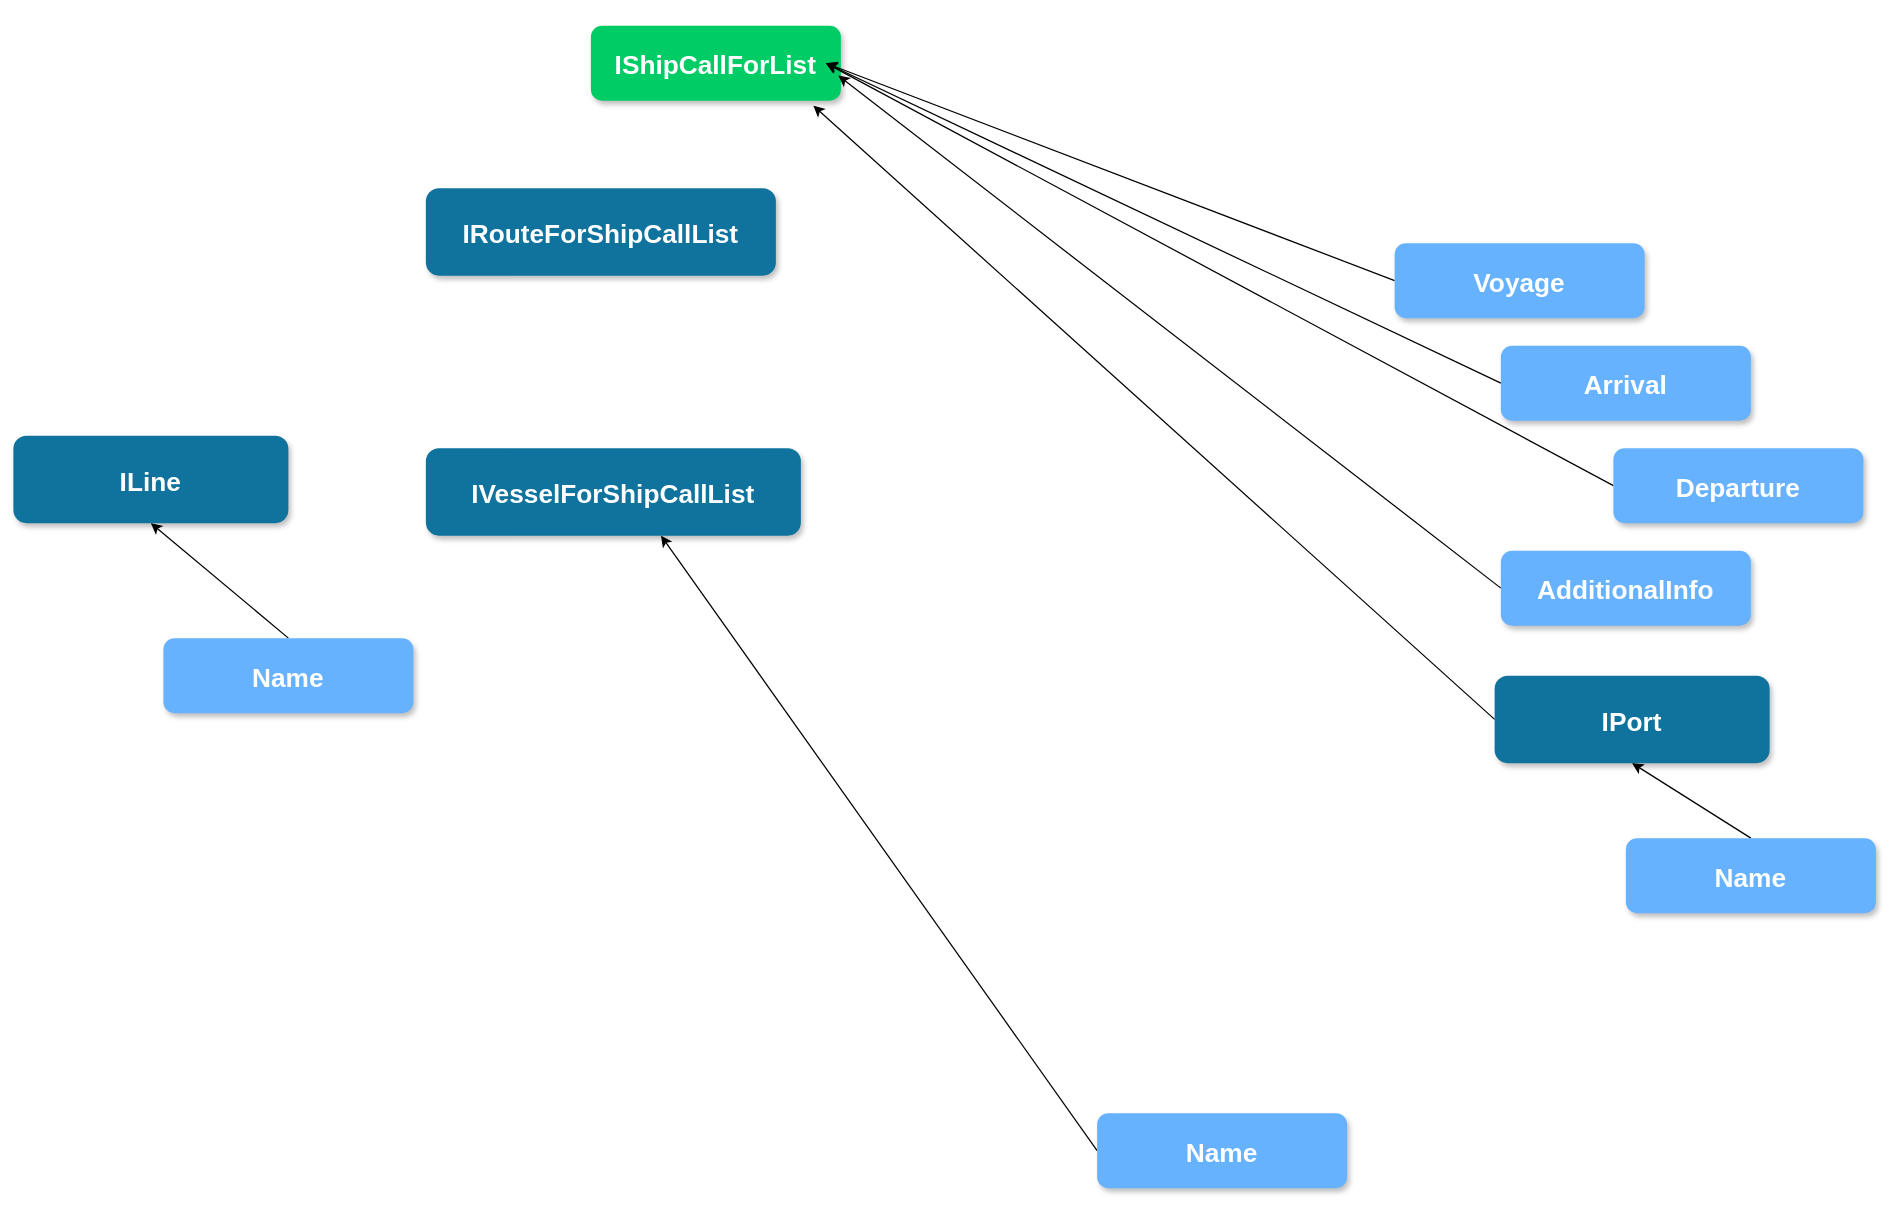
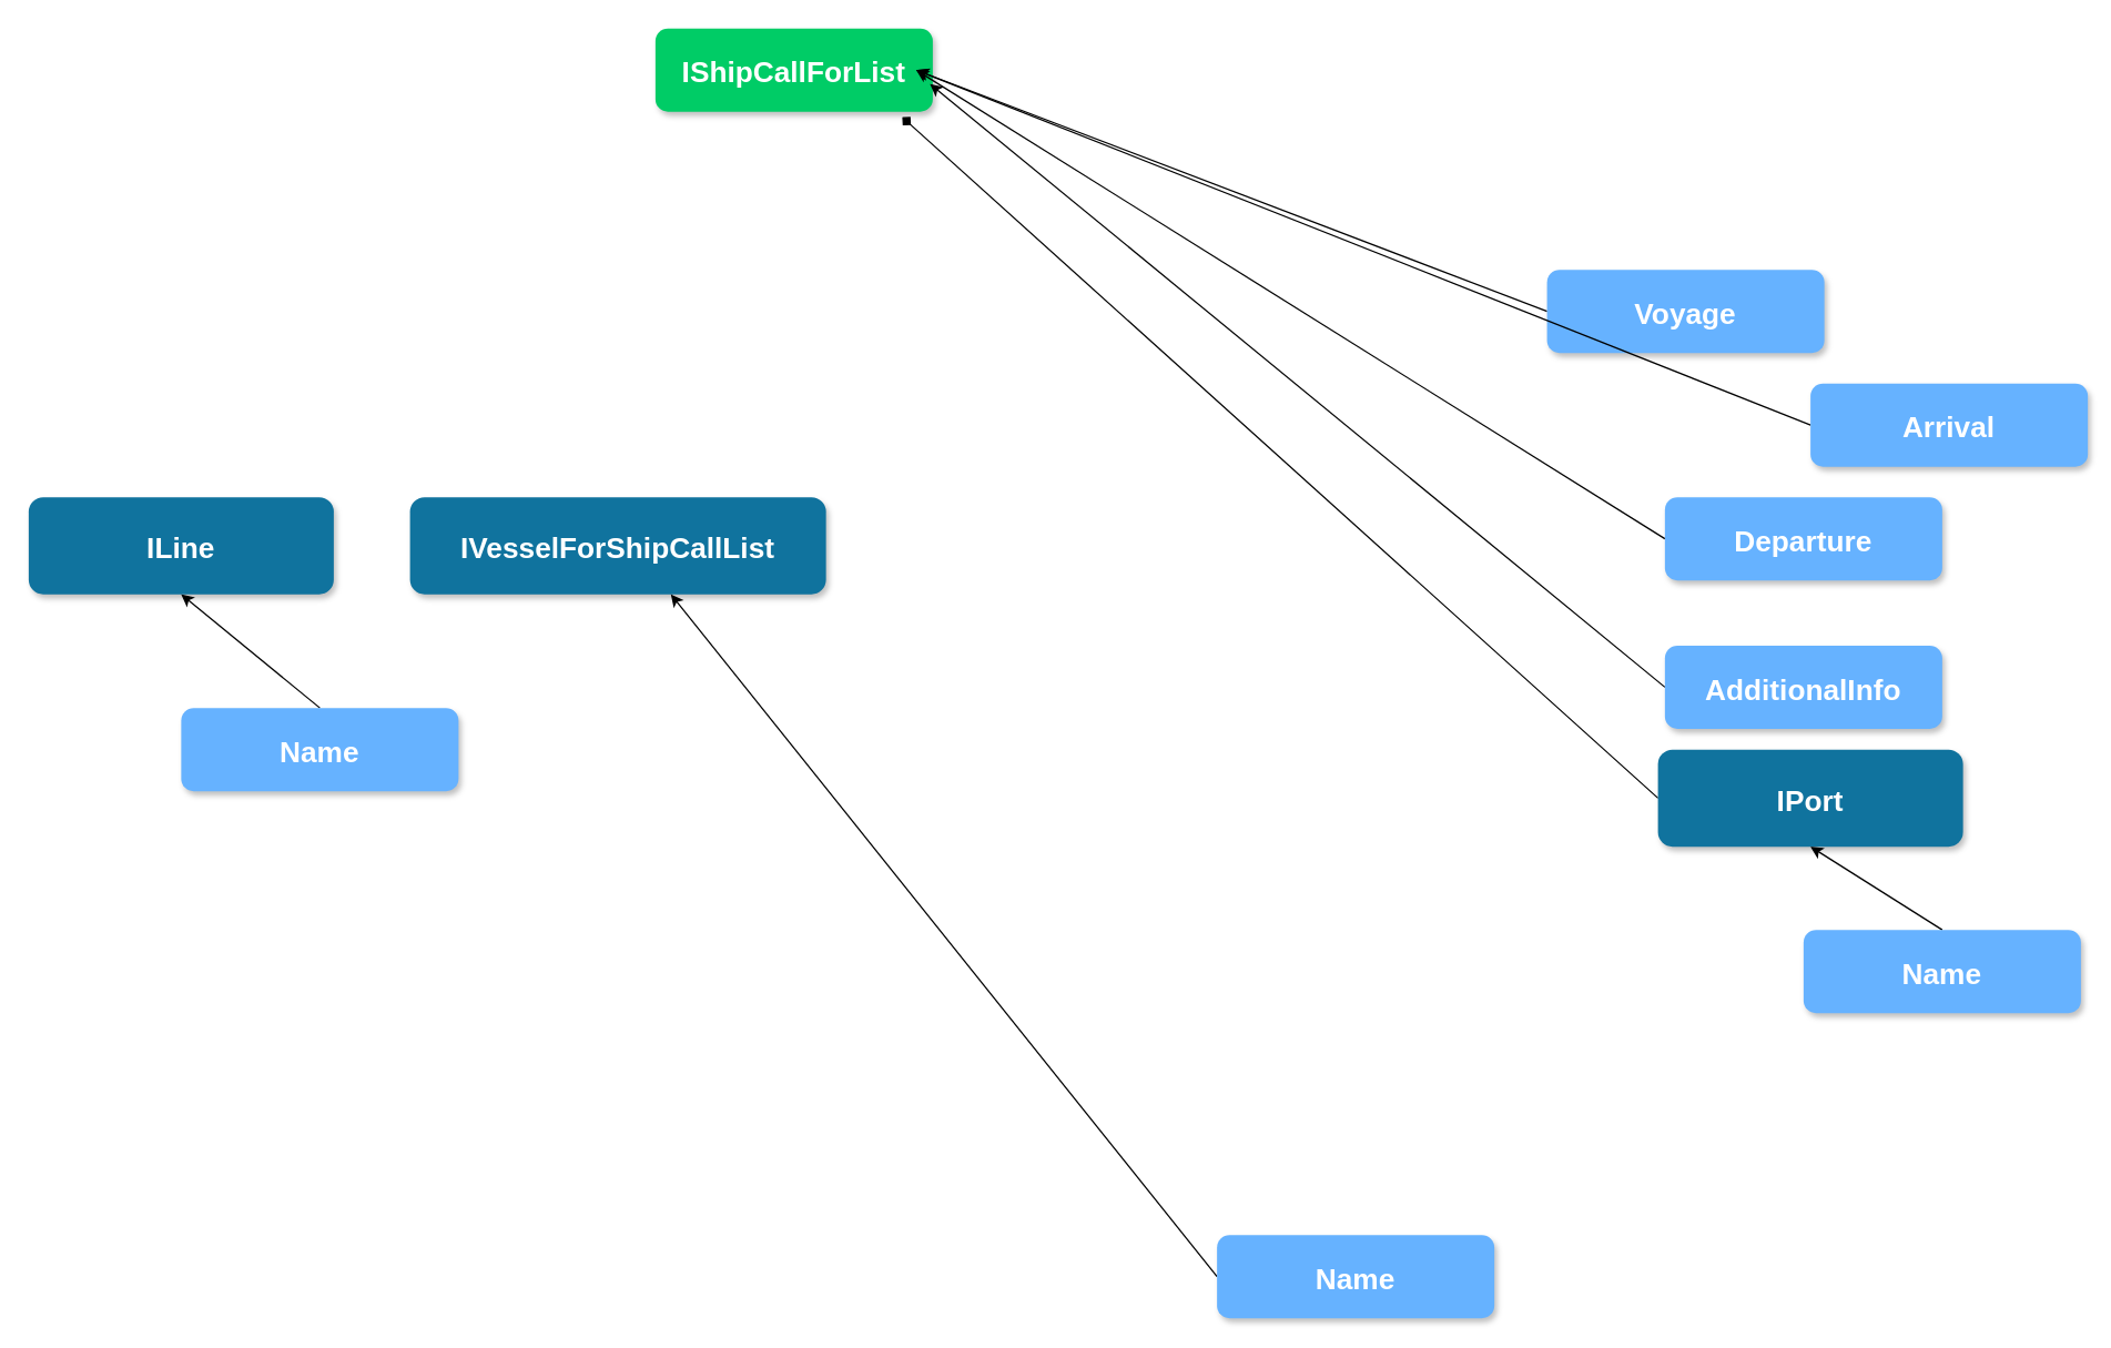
  <mxCell id="0" />
  <mxCell id="1" parent="0" />
  <mxCell id="2" value="IShipCallForList" style="rounded=1;fillColor=#00CC66;strokeColor=none;shadow=1;gradientColor=none;fontStyle=1;fontColor=#FFFFFF;fontSize=21&#10;;" parent="1" vertex="1"><mxGeometry x="472" y="20" width="200" height="60" as="geometry" /></mxCell>
- <mxCell id="3" value="IRouteForShipCallList" style="rounded=1;fillColor=#10739E;strokeColor=none;shadow=1;gradientColor=none;fontStyle=1;fontColor=#FFFFFF;fontSize=21&#10;;" parent="1" vertex="1"><mxGeometry x="340" y="150" width="280" height="70" as="geometry" /></mxCell>
  <mxCell id="4" style="edgeStyle=none;rounded=0;orthogonalLoop=1;jettySize=auto;html=1;exitX=0;exitY=0.5;exitDx=0;exitDy=0;" parent="1" source="5" edge="1"><mxGeometry relative="1" as="geometry"><mxPoint x="660" y="50" as="targetPoint" /></mxGeometry></mxCell>
  <mxCell id="5" value="Voyage" style="rounded=1;fillColor=#66B2FF;strokeColor=none;shadow=1;gradientColor=none;fontStyle=1;fontColor=#FFFFFF;fontSize=21&#10;;" parent="1" vertex="1"><mxGeometry x="1115" y="194" width="200" height="60" as="geometry" /></mxCell>
  <mxCell id="6" style="edgeStyle=none;rounded=0;orthogonalLoop=1;jettySize=auto;html=1;exitX=0;exitY=0.5;exitDx=0;exitDy=0;" parent="1" source="7" edge="1"><mxGeometry relative="1" as="geometry"><mxPoint x="660" y="50" as="targetPoint" /></mxGeometry></mxCell>
- <mxCell id="7" value="Arrival" style="rounded=1;fillColor=#66B2FF;strokeColor=none;shadow=1;gradientColor=none;fontStyle=1;fontColor=#FFFFFF;fontSize=21&#10;;" parent="1" vertex="1"><mxGeometry x="1200" y="276" width="200" height="60" as="geometry" /></mxCell>
+ <mxCell id="7" value="Arrival" style="rounded=1;fillColor=#66B2FF;strokeColor=none;shadow=1;gradientColor=none;fontStyle=1;fontColor=#FFFFFF;fontSize=21&#10;;" parent="1" vertex="1"><mxGeometry x="1305" y="276" width="200" height="60" as="geometry" /></mxCell>
  <mxCell id="8" style="edgeStyle=none;rounded=0;orthogonalLoop=1;jettySize=auto;html=1;exitX=0;exitY=0.5;exitDx=0;exitDy=0;" parent="1" source="9" edge="1"><mxGeometry relative="1" as="geometry"><mxPoint x="660" y="50" as="targetPoint" /></mxGeometry></mxCell>
- <mxCell id="9" value="Departure" style="rounded=1;fillColor=#66B2FF;strokeColor=none;shadow=1;gradientColor=none;fontStyle=1;fontColor=#FFFFFF;fontSize=21&#10;;" parent="1" vertex="1"><mxGeometry x="1290" y="358" width="200" height="60" as="geometry" /></mxCell>
+ <mxCell id="9" value="Departure" style="rounded=1;fillColor=#66B2FF;strokeColor=none;shadow=1;gradientColor=none;fontStyle=1;fontColor=#FFFFFF;fontSize=21&#10;;" parent="1" vertex="1"><mxGeometry x="1200" y="358" width="200" height="60" as="geometry" /></mxCell>
  <mxCell id="10" style="edgeStyle=none;rounded=0;orthogonalLoop=1;jettySize=auto;html=1;exitX=0;exitY=0.5;exitDx=0;exitDy=0;" parent="1" source="11" edge="1"><mxGeometry relative="1" as="geometry"><mxPoint x="670" y="60" as="targetPoint" /></mxGeometry></mxCell>
- <mxCell id="11" value="AdditionalInfo" style="rounded=1;fillColor=#66B2FF;strokeColor=none;shadow=1;gradientColor=none;fontStyle=1;fontColor=#FFFFFF;fontSize=21&#10;;" parent="1" vertex="1"><mxGeometry x="1200" y="440" width="200" height="60" as="geometry" /></mxCell>
+ <mxCell id="11" value="AdditionalInfo" style="rounded=1;fillColor=#66B2FF;strokeColor=none;shadow=1;gradientColor=none;fontStyle=1;fontColor=#FFFFFF;fontSize=21&#10;;" parent="1" vertex="1"><mxGeometry x="1200" y="465" width="200" height="60" as="geometry" /></mxCell>
  <mxCell id="12" style="edgeStyle=none;rounded=0;orthogonalLoop=1;jettySize=auto;html=1;entryX=0;entryY=0.75;entryDx=0;entryDy=0;" parent="1" edge="1"><mxGeometry relative="1" as="geometry"><mxPoint x="1200" y="157" as="sourcePoint" /><mxPoint x="1200" y="157" as="targetPoint" /></mxGeometry></mxCell>
- <mxCell id="13" value="ILine" style="rounded=1;fillColor=#10739E;strokeColor=none;shadow=1;gradientColor=none;fontStyle=1;fontColor=#FFFFFF;fontSize=21&#10;;" parent="1" vertex="1"><mxGeometry x="10" y="348" width="220" height="70" as="geometry" /></mxCell>
- <mxCell id="14" value="IVesselForShipCallList" style="rounded=1;fillColor=#10739E;strokeColor=none;shadow=1;gradientColor=none;fontStyle=1;fontColor=#FFFFFF;fontSize=21&#10;;" parent="1" vertex="1"><mxGeometry x="340" y="358" width="300" height="70" as="geometry" /></mxCell>
- <mxCell id="15" style="edgeStyle=none;rounded=0;orthogonalLoop=1;jettySize=auto;html=1;exitX=0;exitY=0.5;exitDx=0;exitDy=0;entryX=0.89;entryY=1.067;entryDx=0;entryDy=0;entryPerimeter=0;" parent="1" source="16" target="2" edge="1"><mxGeometry relative="1" as="geometry" /></mxCell>
+ <mxCell id="13" value="ILine" style="rounded=1;fillColor=#10739E;strokeColor=none;shadow=1;gradientColor=none;fontStyle=1;fontColor=#FFFFFF;fontSize=21&#10;;" parent="1" vertex="1"><mxGeometry x="20" y="358" width="220" height="70" as="geometry" /></mxCell>
+ <mxCell id="14" value="IVesselForShipCallList" style="rounded=1;fillColor=#10739E;strokeColor=none;shadow=1;gradientColor=none;fontStyle=1;fontColor=#FFFFFF;fontSize=21&#10;;" parent="1" vertex="1"><mxGeometry x="295" y="358" width="300" height="70" as="geometry" /></mxCell>
+ <mxCell id="15" style="edgeStyle=none;rounded=0;orthogonalLoop=1;jettySize=auto;html=1;exitX=0;exitY=0.5;exitDx=0;exitDy=0;entryX=0.89;entryY=1.067;entryDx=0;entryDy=0;entryPerimeter=0;endArrow=diamond;" parent="1" source="16" target="2" edge="1"><mxGeometry relative="1" as="geometry" /></mxCell>
  <mxCell id="16" value="IPort" style="rounded=1;fillColor=#10739E;strokeColor=none;shadow=1;gradientColor=none;fontStyle=1;fontColor=#FFFFFF;fontSize=21&#10;;" parent="1" vertex="1"><mxGeometry x="1195" y="540" width="220" height="70" as="geometry" /></mxCell>
  <mxCell id="17" style="edgeStyle=none;rounded=0;orthogonalLoop=1;jettySize=auto;html=1;exitX=0.5;exitY=0;exitDx=0;exitDy=0;entryX=0.5;entryY=1;entryDx=0;entryDy=0;" parent="1" source="18" target="16" edge="1"><mxGeometry relative="1" as="geometry" /></mxCell>
  <mxCell id="18" value="Name" style="rounded=1;fillColor=#66B2FF;strokeColor=none;shadow=1;gradientColor=none;fontStyle=1;fontColor=#FFFFFF;fontSize=21&#10;;" parent="1" vertex="1"><mxGeometry x="1300" y="670" width="200" height="60" as="geometry" /></mxCell>
  <mxCell id="19" style="edgeStyle=none;rounded=0;orthogonalLoop=1;jettySize=auto;html=1;exitX=0.5;exitY=0;exitDx=0;exitDy=0;entryX=0.5;entryY=1;entryDx=0;entryDy=0;" parent="1" source="20" target="13" edge="1"><mxGeometry relative="1" as="geometry" /></mxCell>
  <mxCell id="20" value="Name" style="rounded=1;fillColor=#66B2FF;strokeColor=none;shadow=1;gradientColor=none;fontStyle=1;fontColor=#FFFFFF;fontSize=21&#10;;" parent="1" vertex="1"><mxGeometry x="130" y="510" width="200" height="60" as="geometry" /></mxCell>
  <mxCell id="21" style="edgeStyle=none;rounded=0;orthogonalLoop=1;jettySize=auto;html=1;exitX=0;exitY=0.5;exitDx=0;exitDy=0;entryX=0.627;entryY=1;entryDx=0;entryDy=0;entryPerimeter=0;" parent="1" source="22" target="14" edge="1"><mxGeometry relative="1" as="geometry" /></mxCell>
  <mxCell id="22" value="Name" style="rounded=1;fillColor=#66B2FF;strokeColor=none;shadow=1;gradientColor=none;fontStyle=1;fontColor=#FFFFFF;fontSize=21&#10;;" parent="1" vertex="1"><mxGeometry x="877" y="890" width="200" height="60" as="geometry" /></mxCell>
